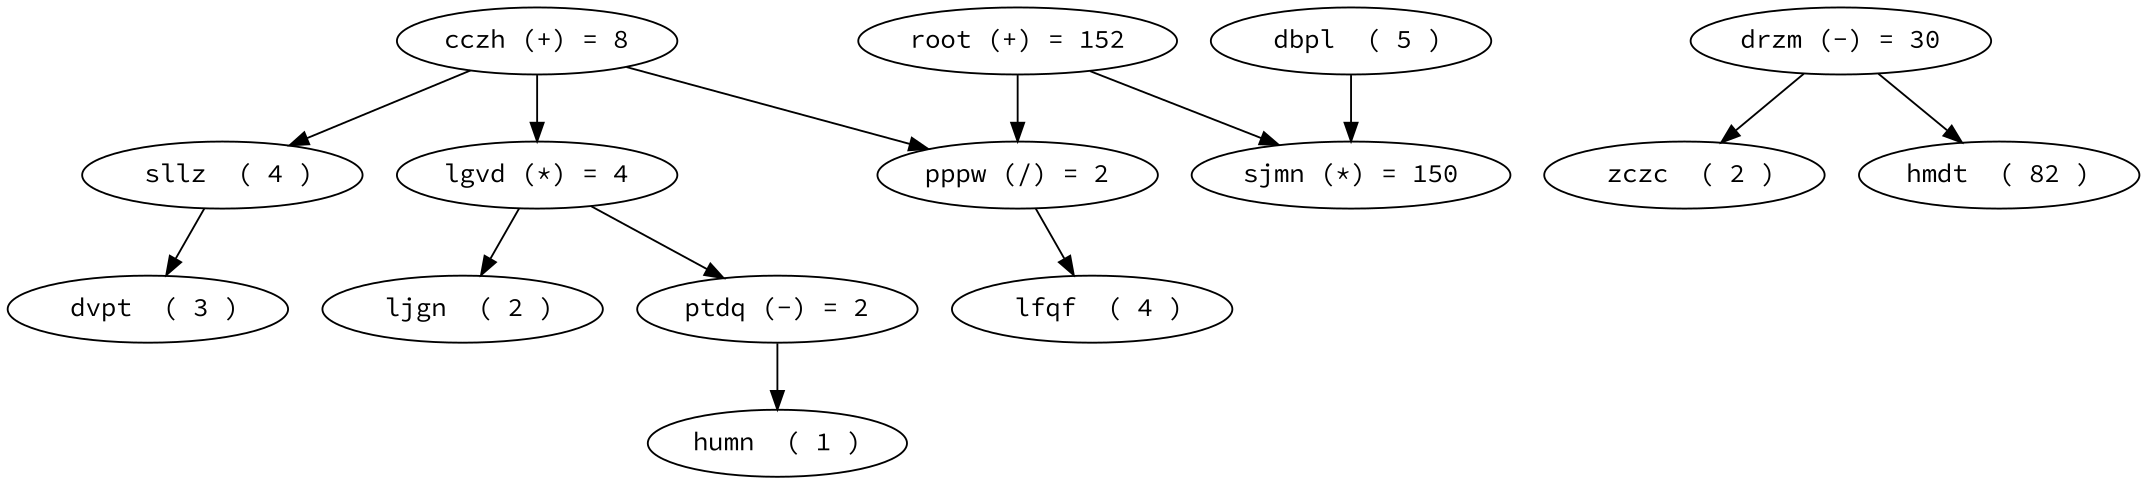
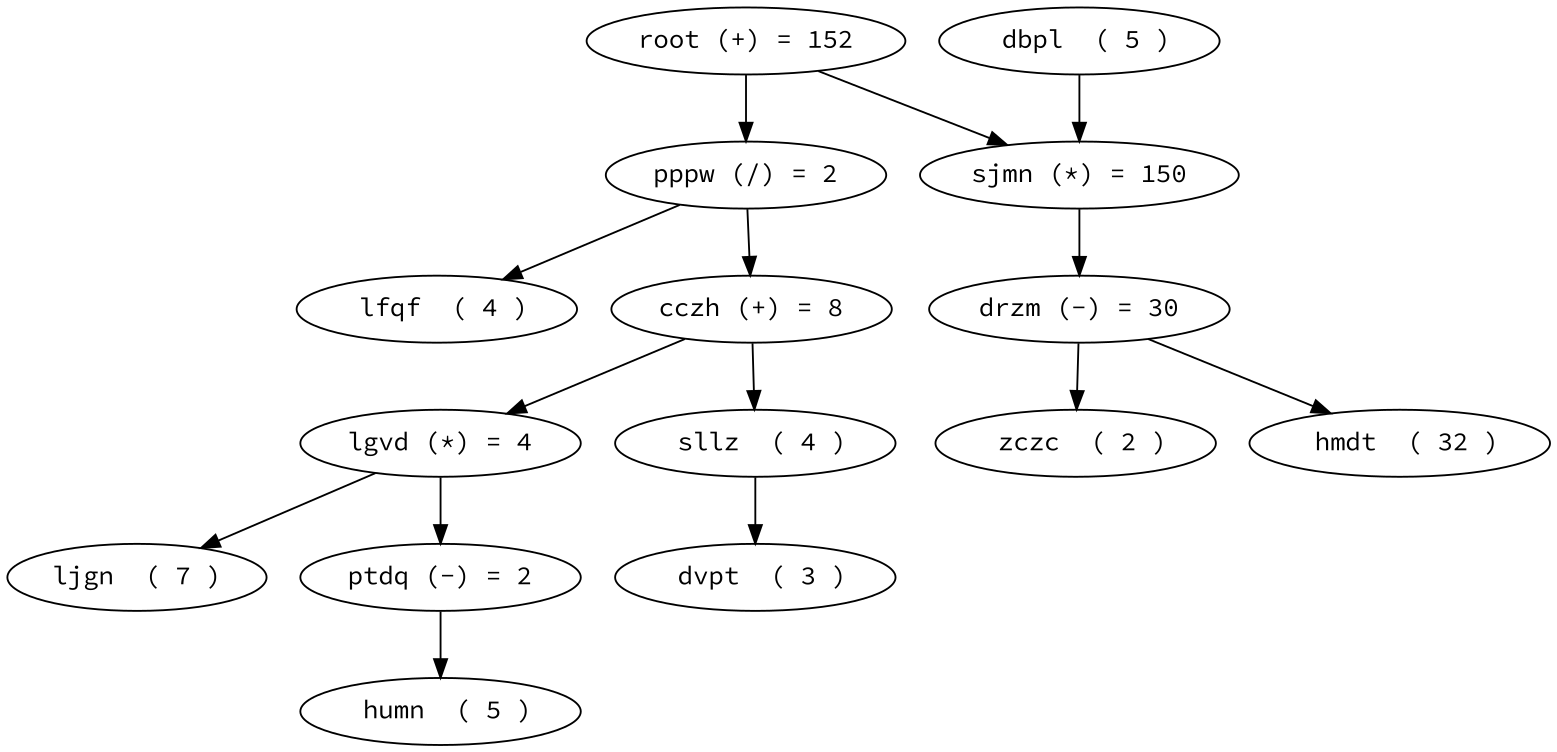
  digraph {
    fontname="Source Code Pro"
    node [fontname="Source Code Pro"]
    edge [fontname="Source Code Pro"]
    n1 [label="lgvd (*) = 4"]
-   n2 [label=" ljgn  ( 2 )"]
+   n2 [label="ljgn  ( 7 )"]
    n3 [label="ptdq (-) = 2"]
-   n4 [label="humn  ( 1 )"]
+   n4 [label=" humn  ( 5 )"]
    n5 [label=" dvpt  ( 3 )"]
    n6 [label=" zczc  ( 2 )"]
    n7 [label=" lfqf  ( 4 )"]
    n8 [label="pppw (/) = 2"]
    n9 [label="cczh (+) = 8"]
    n10 [label=" sllz  ( 4 )"]
    n11 [label="drzm (-) = 30"]
-   n12 [label="hmdt  ( 82 )"]
+   n12 [label=" hmdt  ( 32 )"]
    n13 [label=" dbpl  ( 5 )"]
    n14 [label="sjmn (*) = 150"]
    n15 [label="root (+) = 152"]
    n1 -> n2
    n1 -> n3
    n3 -> n4
    n8 -> n7
-   n9 -> n8
+   n8 -> n9
    n9 -> n1
    n9 -> n10
    n10 -> n5
    n11 -> n6
    n11 -> n12
    n13 -> n14
+   n14 -> n11
    n15 -> n8
    n15 -> n14
  }
